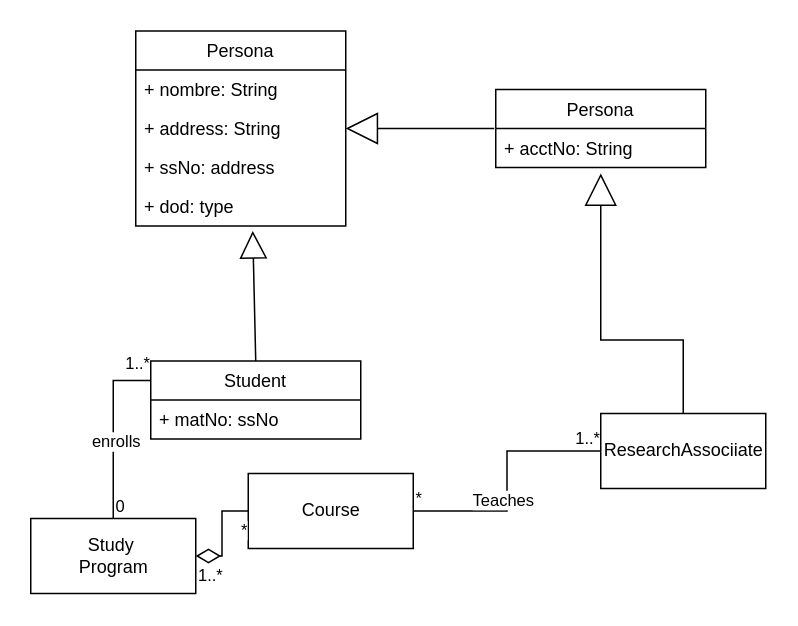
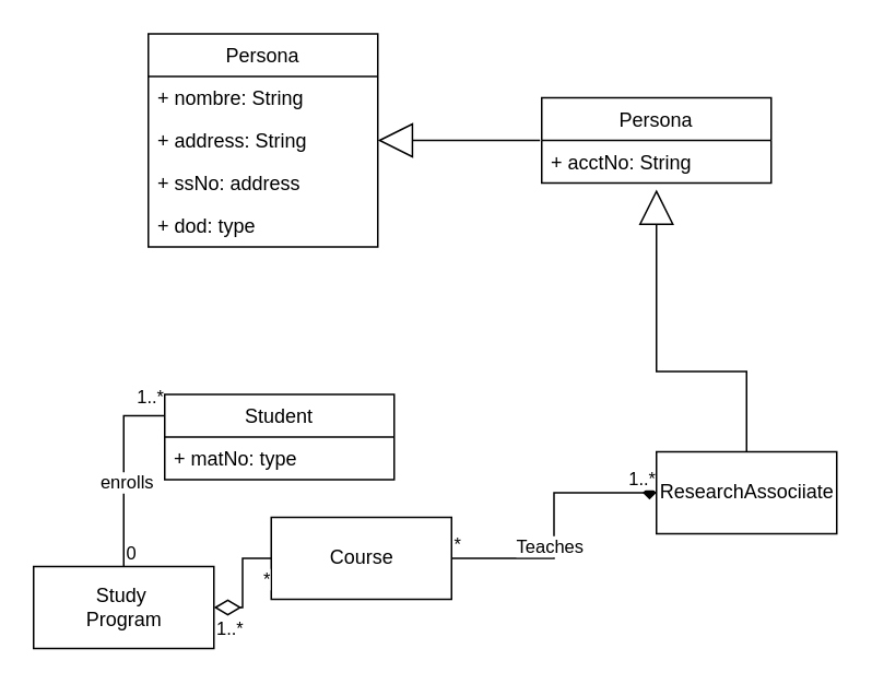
  <mxCell id="0" />
  <mxCell id="1" parent="0" />
  <mxCell id="2" value="Study&amp;nbsp;&lt;br&gt;Program" style="html=1;" vertex="1" parent="1"><mxGeometry x="20" y="345" width="110" height="50" as="geometry" /></mxCell>
  <mxCell id="3" value="Course" style="html=1;" vertex="1" parent="1"><mxGeometry x="165" y="315" width="110" height="50" as="geometry" /></mxCell>
  <mxCell id="4" value="" style="edgeStyle=orthogonalEdgeStyle;rounded=0;orthogonalLoop=1;jettySize=auto;html=1;endArrow=none;endFill=0;startArrow=block;startFill=0;endSize=9;strokeWidth=1;targetPerimeterSpacing=1;startSize=19;" edge="1" parent="1" source="5" target="25"><mxGeometry relative="1" as="geometry" /></mxCell>
  <mxCell id="5" value="Persona" style="swimlane;fontStyle=0;childLayout=stackLayout;horizontal=1;startSize=26;fillColor=none;horizontalStack=0;resizeParent=1;resizeParentMax=0;resizeLast=0;collapsible=1;marginBottom=0;" vertex="1" parent="1"><mxGeometry x="90" y="20" width="140" height="130" as="geometry"><mxRectangle x="180" y="400" width="80" height="26" as="alternateBounds" /></mxGeometry></mxCell>
  <mxCell id="6" value="+ nombre: String" style="text;strokeColor=none;fillColor=none;align=left;verticalAlign=top;spacingLeft=4;spacingRight=4;overflow=hidden;rotatable=0;points=[[0,0.5],[1,0.5]];portConstraint=eastwest;" vertex="1" parent="5"><mxGeometry y="26" width="140" height="26" as="geometry" /></mxCell>
  <mxCell id="7" value="+ address: String" style="text;strokeColor=none;fillColor=none;align=left;verticalAlign=top;spacingLeft=4;spacingRight=4;overflow=hidden;rotatable=0;points=[[0,0.5],[1,0.5]];portConstraint=eastwest;" vertex="1" parent="5"><mxGeometry y="52" width="140" height="26" as="geometry" /></mxCell>
  <mxCell id="8" value="+ ssNo: address" style="text;strokeColor=none;fillColor=none;align=left;verticalAlign=top;spacingLeft=4;spacingRight=4;overflow=hidden;rotatable=0;points=[[0,0.5],[1,0.5]];portConstraint=eastwest;" vertex="1" parent="5"><mxGeometry y="78" width="140" height="26" as="geometry" /></mxCell>
  <mxCell id="9" value="+ dod: type" style="text;strokeColor=none;fillColor=none;align=left;verticalAlign=top;spacingLeft=4;spacingRight=4;overflow=hidden;rotatable=0;points=[[0,0.5],[1,0.5]];portConstraint=eastwest;" vertex="1" parent="5"><mxGeometry y="104" width="140" height="26" as="geometry" /></mxCell>
  <mxCell id="10" value="Student" style="swimlane;fontStyle=0;childLayout=stackLayout;horizontal=1;startSize=26;fillColor=none;horizontalStack=0;resizeParent=1;resizeParentMax=0;resizeLast=0;collapsible=1;marginBottom=0;" vertex="1" parent="1"><mxGeometry x="100" y="240" width="140" height="52" as="geometry"><mxRectangle x="180" y="400" width="80" height="26" as="alternateBounds" /></mxGeometry></mxCell>
- <mxCell id="11" value="+ matNo: ssNo" style="text;strokeColor=none;fillColor=none;align=left;verticalAlign=top;spacingLeft=4;spacingRight=4;overflow=hidden;rotatable=0;points=[[0,0.5],[1,0.5]];portConstraint=eastwest;" vertex="1" parent="10"><mxGeometry y="26" width="140" height="26" as="geometry" /></mxCell>
- <mxCell id="12" value="" style="endArrow=block;endSize=16;endFill=0;html=1;rounded=0;entryX=0.557;entryY=1.125;entryDx=0;entryDy=0;entryPerimeter=0;exitX=0.5;exitY=0;exitDx=0;exitDy=0;" edge="1" parent="1" source="10" target="9"><mxGeometry width="160" relative="1" as="geometry"><mxPoint x="160" y="270" as="sourcePoint" /><mxPoint x="330" y="170" as="targetPoint" /></mxGeometry></mxCell>
+ <mxCell id="11" value="+ matNo: type" style="text;strokeColor=none;fillColor=none;align=left;verticalAlign=top;spacingLeft=4;spacingRight=4;overflow=hidden;rotatable=0;points=[[0,0.5],[1,0.5]];portConstraint=eastwest;" vertex="1" parent="10"><mxGeometry y="26" width="140" height="26" as="geometry" /></mxCell>
  <mxCell id="13" value="" style="endArrow=none;html=1;edgeStyle=orthogonalEdgeStyle;rounded=0;entryX=0;entryY=0.25;entryDx=0;entryDy=0;exitX=0.5;exitY=0;exitDx=0;exitDy=0;" edge="1" parent="1" source="2" target="10"><mxGeometry relative="1" as="geometry"><mxPoint x="170" y="620" as="sourcePoint" /><mxPoint x="330" y="620" as="targetPoint" /></mxGeometry></mxCell>
  <mxCell id="14" value="0" style="edgeLabel;resizable=0;html=1;align=left;verticalAlign=bottom;" connectable="0" vertex="1" parent="13"><mxGeometry x="-1" relative="1" as="geometry" /></mxCell>
  <mxCell id="15" value="1..*" style="edgeLabel;resizable=0;html=1;align=right;verticalAlign=bottom;" connectable="0" vertex="1" parent="13"><mxGeometry x="1" relative="1" as="geometry"><mxPoint y="-3" as="offset" /></mxGeometry></mxCell>
  <mxCell id="16" value="enrolls" style="edgeLabel;html=1;align=center;verticalAlign=middle;resizable=0;points=[];" vertex="1" connectable="0" parent="13"><mxGeometry x="-0.109" y="-1" relative="1" as="geometry"><mxPoint as="offset" /></mxGeometry></mxCell>
  <mxCell id="17" value="" style="endArrow=none;html=1;endSize=12;startArrow=diamondThin;startSize=14;startFill=0;edgeStyle=orthogonalEdgeStyle;rounded=0;endFill=0;entryX=0;entryY=0.5;entryDx=0;entryDy=0;exitX=1;exitY=0.5;exitDx=0;exitDy=0;" edge="1" parent="1" source="2" target="3"><mxGeometry relative="1" as="geometry"><mxPoint x="200" y="520" as="sourcePoint" /><mxPoint x="270" y="470" as="targetPoint" /></mxGeometry></mxCell>
  <mxCell id="18" value="1..*" style="edgeLabel;resizable=0;html=1;align=left;verticalAlign=top;" connectable="0" vertex="1" parent="17"><mxGeometry x="-1" relative="1" as="geometry" /></mxCell>
  <mxCell id="19" value="*" style="edgeLabel;resizable=0;html=1;align=right;verticalAlign=top;" connectable="0" vertex="1" parent="17"><mxGeometry x="1" relative="1" as="geometry" /></mxCell>
  <mxCell id="20" value="ResearchAssociiate" style="html=1;" vertex="1" parent="1"><mxGeometry x="400" y="275" width="110" height="50" as="geometry" /></mxCell>
- <mxCell id="21" value="" style="endArrow=none;html=1;edgeStyle=orthogonalEdgeStyle;rounded=0;entryX=0;entryY=0.5;entryDx=0;entryDy=0;exitX=1;exitY=0.5;exitDx=0;exitDy=0;" edge="1" parent="1" source="3" target="20"><mxGeometry relative="1" as="geometry"><mxPoint x="390" y="430" as="sourcePoint" /><mxPoint x="500" y="440" as="targetPoint" /></mxGeometry></mxCell>
+ <mxCell id="21" value="" style="endArrow=diamond;html=1;edgeStyle=orthogonalEdgeStyle;rounded=0;entryX=0;entryY=0.5;entryDx=0;entryDy=0;exitX=1;exitY=0.5;exitDx=0;exitDy=0;" edge="1" parent="1" source="3" target="20"><mxGeometry relative="1" as="geometry"><mxPoint x="390" y="430" as="sourcePoint" /><mxPoint x="500" y="440" as="targetPoint" /></mxGeometry></mxCell>
  <mxCell id="22" value="*" style="edgeLabel;resizable=0;html=1;align=left;verticalAlign=bottom;" connectable="0" vertex="1" parent="21"><mxGeometry x="-1" relative="1" as="geometry" /></mxCell>
  <mxCell id="23" value="1..*" style="edgeLabel;resizable=0;html=1;align=right;verticalAlign=bottom;" connectable="0" vertex="1" parent="21"><mxGeometry x="1" relative="1" as="geometry" /></mxCell>
  <mxCell id="24" value="Teaches" style="edgeLabel;html=1;align=center;verticalAlign=middle;resizable=0;points=[];" vertex="1" connectable="0" parent="21"><mxGeometry x="-0.156" y="3" relative="1" as="geometry"><mxPoint as="offset" /></mxGeometry></mxCell>
  <mxCell id="25" value="Persona" style="swimlane;fontStyle=0;childLayout=stackLayout;horizontal=1;startSize=26;fillColor=none;horizontalStack=0;resizeParent=1;resizeParentMax=0;resizeLast=0;collapsible=1;marginBottom=0;" vertex="1" parent="1"><mxGeometry x="330" y="59" width="140" height="52" as="geometry"><mxRectangle x="180" y="400" width="80" height="26" as="alternateBounds" /></mxGeometry></mxCell>
  <mxCell id="26" value="+ acctNo: String" style="text;strokeColor=none;fillColor=none;align=left;verticalAlign=top;spacingLeft=4;spacingRight=4;overflow=hidden;rotatable=0;points=[[0,0.5],[1,0.5]];portConstraint=eastwest;" vertex="1" parent="25"><mxGeometry y="26" width="140" height="26" as="geometry" /></mxCell>
  <mxCell id="27" value="" style="edgeStyle=orthogonalEdgeStyle;rounded=0;orthogonalLoop=1;jettySize=auto;html=1;startArrow=block;startFill=0;endArrow=none;endFill=0;startSize=19;endSize=9;targetPerimeterSpacing=1;strokeWidth=1;entryX=0.5;entryY=0;entryDx=0;entryDy=0;" edge="1" parent="1" target="20"><mxGeometry relative="1" as="geometry"><mxPoint x="400" y="115" as="sourcePoint" /><mxPoint x="435" y="231" as="targetPoint" /><Array as="points"><mxPoint x="400" y="226" /><mxPoint x="455" y="226" /></Array></mxGeometry></mxCell>
